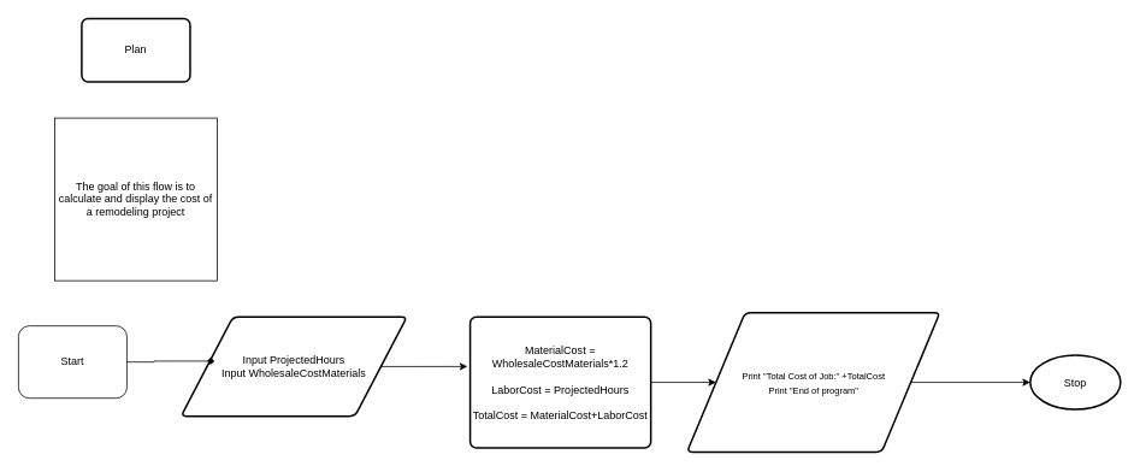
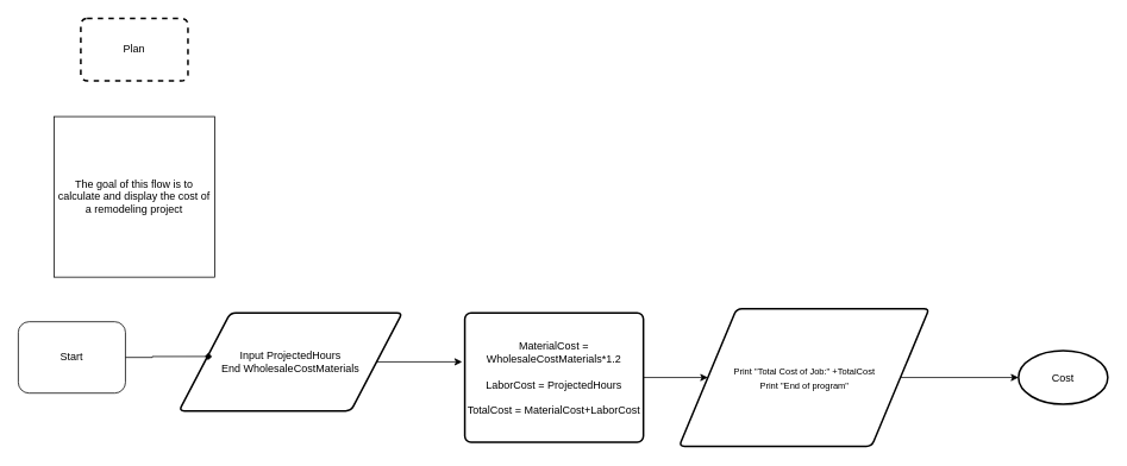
  <mxCell id="0" />
  <mxCell id="1" parent="0" />
  <mxCell id="2" value="Start" style="whiteSpace=wrap;html=1;rounded=1;" parent="1" vertex="1"><mxGeometry x="20" y="360" width="120" height="80" as="geometry" /></mxCell>
- <mxCell id="3" value="Input ProjectedHours&lt;div&gt;Input WholesaleCostMaterials&lt;/div&gt;" style="shape=parallelogram;html=1;strokeWidth=2;perimeter=parallelogramPerimeter;whiteSpace=wrap;rounded=1;arcSize=12;size=0.23;" parent="1" vertex="1"><mxGeometry x="200" y="350" width="250" height="110" as="geometry" /></mxCell>
- <mxCell id="4" value="Plan" style="rounded=1;whiteSpace=wrap;html=1;absoluteArcSize=1;arcSize=14;strokeWidth=2;" parent="1" vertex="1"><mxGeometry x="90" y="20" width="120" height="70" as="geometry" /></mxCell>
+ <mxCell id="3" value="Input ProjectedHours&lt;div&gt;End WholesaleCostMaterials&lt;/div&gt;" style="shape=parallelogram;html=1;strokeWidth=2;perimeter=parallelogramPerimeter;whiteSpace=wrap;rounded=1;arcSize=12;size=0.23;" parent="1" vertex="1"><mxGeometry x="200" y="350" width="250" height="110" as="geometry" /></mxCell>
+ <mxCell id="4" value="Plan" style="rounded=1;whiteSpace=wrap;html=1;absoluteArcSize=1;arcSize=14;strokeWidth=2;dashed=1;" parent="1" vertex="1"><mxGeometry x="90" y="20" width="120" height="70" as="geometry" /></mxCell>
  <mxCell id="5" style="edgeStyle=orthogonalEdgeStyle;rounded=0;orthogonalLoop=1;jettySize=auto;html=1;" parent="1" source="6" target="8" edge="1"><mxGeometry relative="1" as="geometry" /></mxCell>
  <mxCell id="6" value="MaterialCost = WholesaleCostMaterials*1.2&lt;div&gt;&lt;br&gt;&lt;/div&gt;&lt;div&gt;LaborCost = ProjectedHours&lt;/div&gt;&lt;div&gt;&lt;br&gt;&lt;/div&gt;&lt;div&gt;TotalCost = MaterialCost+LaborCost&lt;/div&gt;" style="rounded=1;whiteSpace=wrap;html=1;absoluteArcSize=1;arcSize=14;strokeWidth=2;" parent="1" vertex="1"><mxGeometry x="520" y="350" width="200" height="145" as="geometry" /></mxCell>
  <mxCell id="7" value="" style="edgeStyle=orthogonalEdgeStyle;rounded=0;orthogonalLoop=1;jettySize=auto;html=1;" parent="1" source="8" target="9" edge="1"><mxGeometry relative="1" as="geometry" /></mxCell>
  <mxCell id="8" value="&lt;span style=&quot;font-size: 10px;&quot;&gt;Print &quot;Total Cost of Job:&quot; +TotalCost&lt;/span&gt;&lt;div&gt;&lt;span style=&quot;font-size: 10px;&quot;&gt;Print &quot;End of program&quot;&lt;/span&gt;&lt;/div&gt;" style="shape=parallelogram;html=1;strokeWidth=2;perimeter=parallelogramPerimeter;rounded=1;arcSize=12;size=0.23;align=center;fontFamily=Helvetica;" parent="1" vertex="1"><mxGeometry x="760" y="345.31" width="280" height="154.38" as="geometry" /></mxCell>
- <mxCell id="9" value="Stop" style="strokeWidth=2;html=1;shape=mxgraph.flowchart.start_1;whiteSpace=wrap;" parent="1" vertex="1"><mxGeometry x="1140" y="392.5" width="100" height="60" as="geometry" /></mxCell>
+ <mxCell id="9" value="Cost" style="strokeWidth=2;html=1;shape=mxgraph.flowchart.start_1;whiteSpace=wrap;" parent="1" vertex="1"><mxGeometry x="1140" y="392.5" width="100" height="60" as="geometry" /></mxCell>
  <mxCell id="10" value="The goal of this flow is to calculate and display the cost of a remodeling project" style="whiteSpace=wrap;html=1;aspect=fixed;" parent="1" vertex="1"><mxGeometry x="60" y="130" width="180" height="180" as="geometry" /></mxCell>
  <mxCell id="11" style="edgeStyle=orthogonalEdgeStyle;rounded=0;orthogonalLoop=1;jettySize=auto;html=1;exitX=1;exitY=0.5;exitDx=0;exitDy=0;entryX=0.148;entryY=0.445;entryDx=0;entryDy=0;entryPerimeter=0;endArrow=diamond;" parent="1" source="2" target="3" edge="1"><mxGeometry relative="1" as="geometry"><mxPoint x="210" y="400" as="targetPoint" /></mxGeometry></mxCell>
  <mxCell id="12" style="edgeStyle=orthogonalEdgeStyle;rounded=0;orthogonalLoop=1;jettySize=auto;html=1;exitX=1;exitY=0.5;exitDx=0;exitDy=0;entryX=-0.015;entryY=0.379;entryDx=0;entryDy=0;entryPerimeter=0;" parent="1" source="3" target="6" edge="1"><mxGeometry relative="1" as="geometry" /></mxCell>
